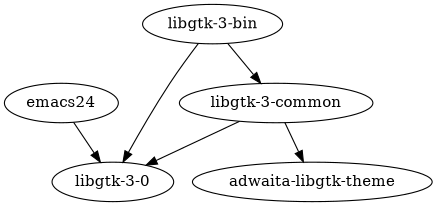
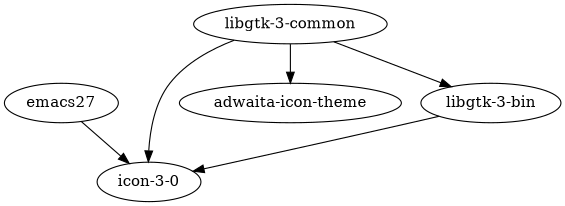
  digraph {
-   emacs24
-   "libgtk-3-0"
+   emacs24 [label=emacs27]
+   "libgtk-3-0" [label="icon-3-0"]
    "libgtk-3-common"
-   "adwaita-icon-theme" [label="adwaita-libgtk-theme"]
+   "adwaita-icon-theme"
    "libgtk-3-bin"
    emacs24 -> "libgtk-3-0"
    "libgtk-3-common" -> "libgtk-3-0"
    "libgtk-3-common" -> "adwaita-icon-theme"
    "libgtk-3-bin" -> "libgtk-3-0"
-   "libgtk-3-bin" -> "libgtk-3-common"
+   "libgtk-3-common" -> "libgtk-3-bin"
  }
